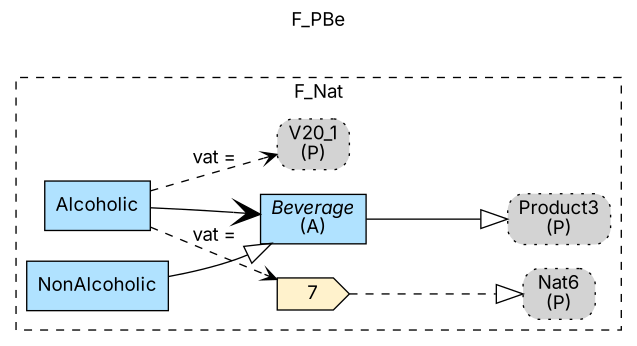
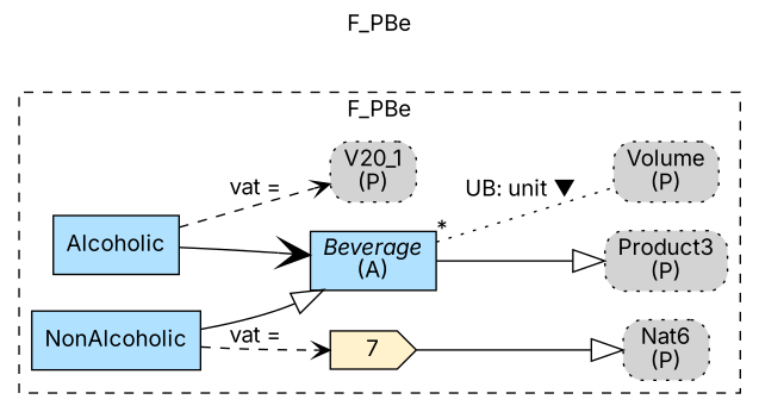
  digraph {
    fontname=Inter
    label=F_PBe
    labelfontsize=12
    labelloc=tl
    rankdir=LR
    node [fillcolor=lightgray fontname=Inter shape=box style="rounded,filled,dotted"]
    edge [fontname=Inter arrowhead=onormal arrowsize=2.0]
    n1 [label=<Nat6<br/>(P)>]
+   n2 [label=<Volume<br/>(P)>]
    n3 [label=<V20_1<br/>(P)>]
    n4 [fillcolor=lightskyblue1 label=<{<I>Beverage</I><br/>(A)}> shape=record style=filled]
    n5 [label=<Product3<br/>(P)>]
    n6 [fillcolor=lightskyblue1 label=Alcoholic shape=record style=filled]
    n7 [fillcolor=lightskyblue1 label=NonAlcoholic shape=record style=filled]
    n8 [fillcolor="#FFF2CC" label=7 shape=cds style=filled]
    subgraph cluster_1 {
-     label=F_Nat
      style=dashed
      n1
+     n2
      n3
      n4
      n5
      n6
      n7
      n8
    }
+   n4 -> n2 [dir=none label="UB: unit ▼" style=dotted taillabel="*" arrowhead="" arrowsize=""]
    n4 -> n5
    n6 -> n3 [arrowhead=vee label="vat =" style=dashed arrowsize=""]
    n6 -> n4 [arrowhead=vee]
    n7 -> n4
-   n6 -> n8 [arrowhead=vee label="vat =" style=dashed arrowsize=""]
-   n8 -> n1 [style=dashed]
+   n7 -> n8 [arrowhead=vee label="vat =" style=dashed arrowsize=""]
+   n8 -> n1
  }
